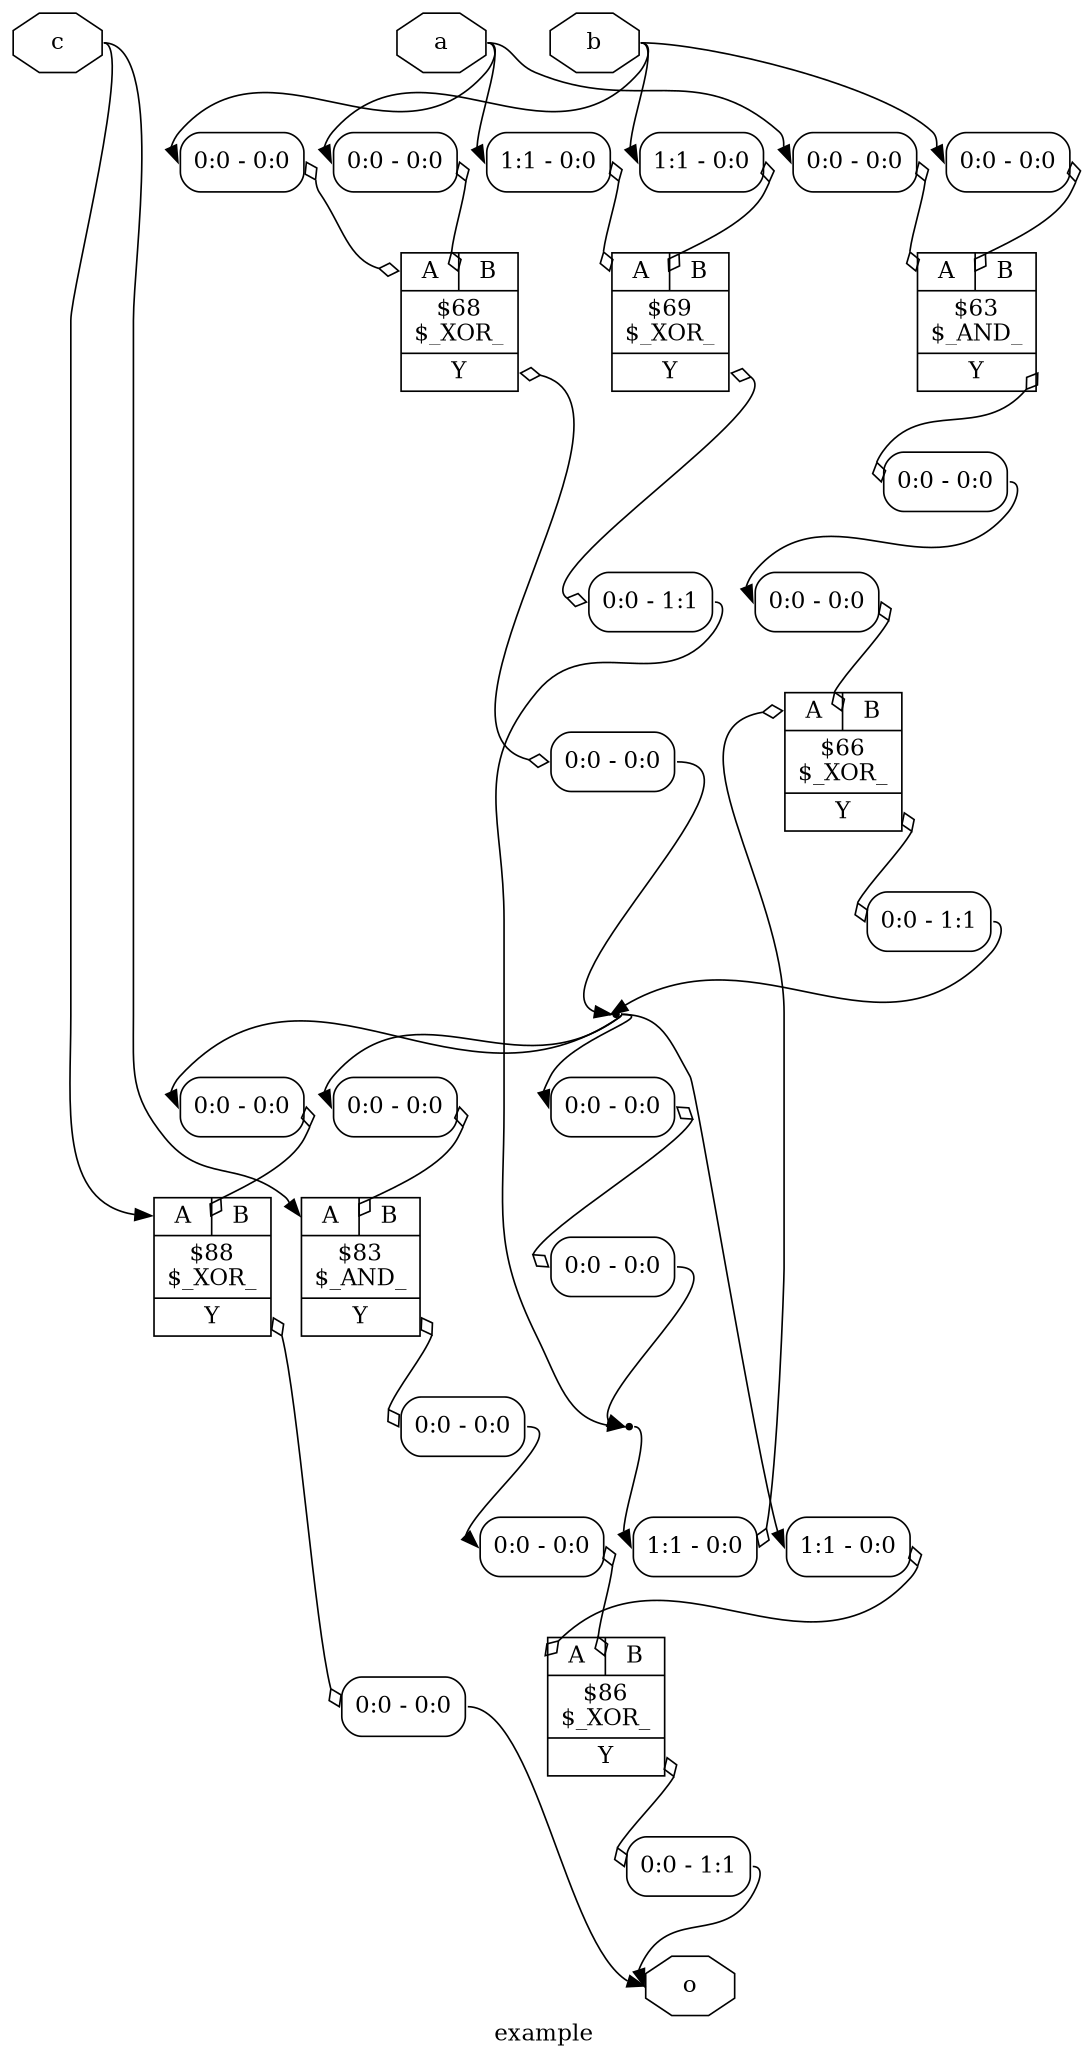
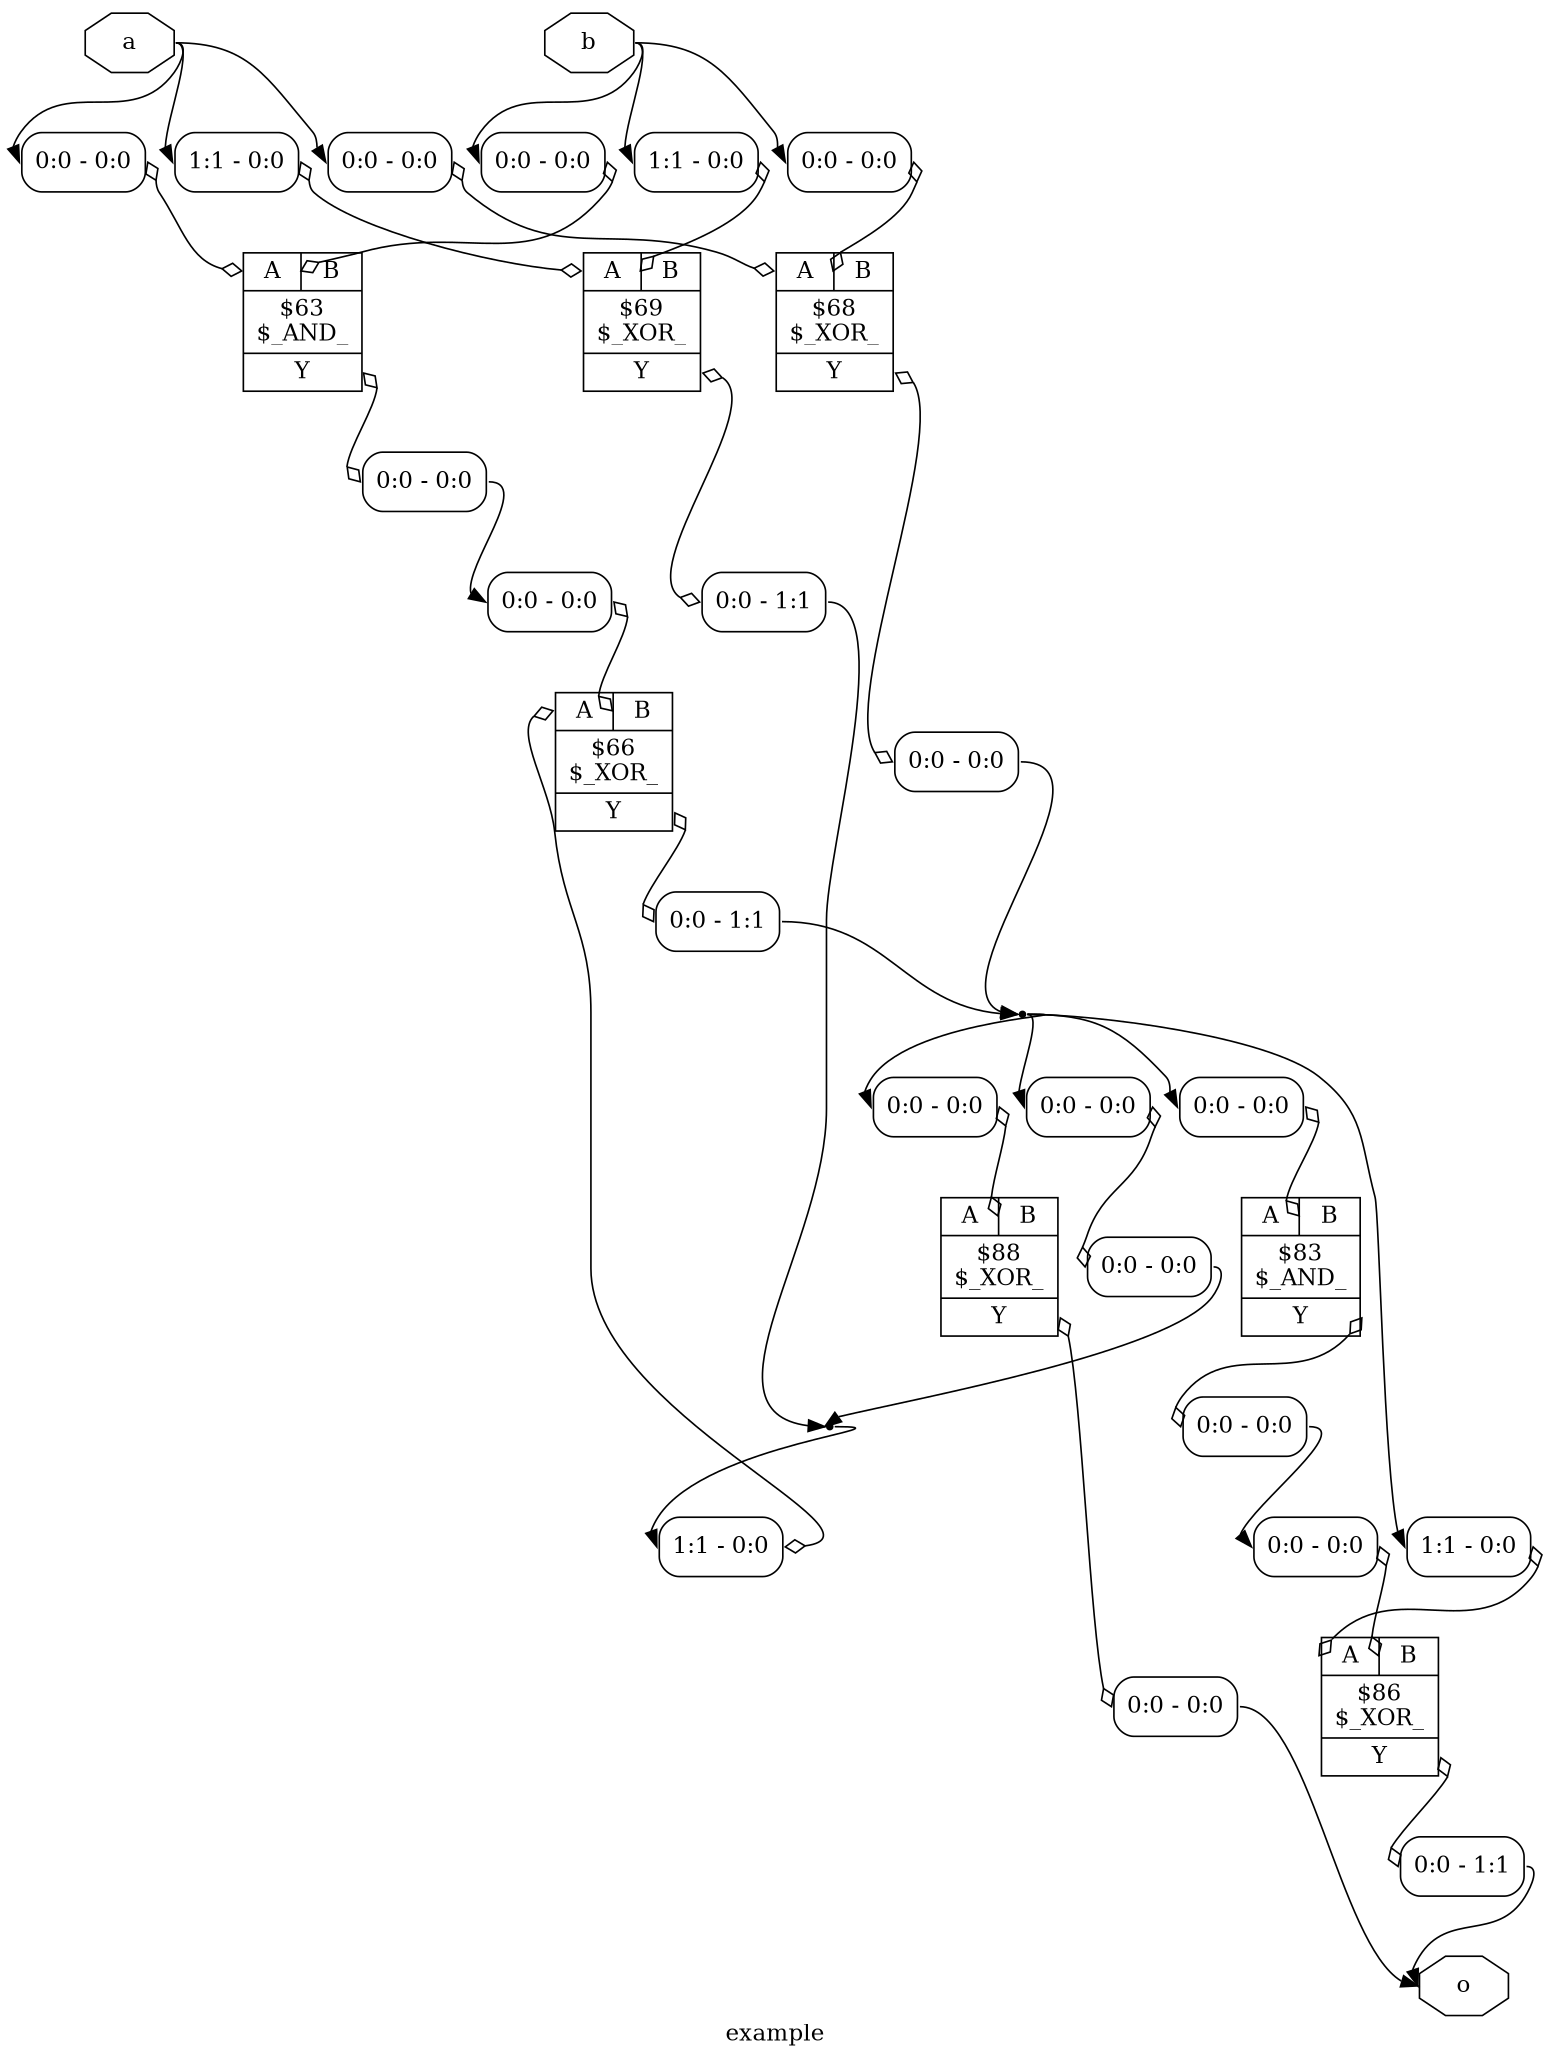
  digraph {
    label=example
    rankdir=TB
    remincross=true
    node [shape=record style=rounded]
    edge [color=black headport=w tailport=e]
    n5 [color=black fontcolor=black label=a shape=octagon style=""]
    n6 [color=black fontcolor=black label=b shape=octagon style=""]
-   n7 [color=black fontcolor=black label=c shape=octagon style=""]
    n8 [color=black fontcolor=black label=o shape=octagon style=""]
    x0 [label="<s0> 0:0 - 0:0 "]
    x6 [label="<s0> 0:0 - 0:0 "]
    x9 [label="<s0> 1:1 - 0:0 "]
    x1 [label="<s0> 0:0 - 0:0 "]
    x7 [label="<s0> 0:0 - 0:0 "]
    x10 [label="<s0> 1:1 - 0:0 "]
    c16 [label="{{<p9> A|<p10> B}|$83\n$_AND_|{<p11> Y}}" style=""]
    c18 [label="{{<p9> A|<p10> B}|$88\n$_XOR_|{<p11> Y}}" style=""]
    c12 [label="{{<p9> A|<p10> B}|$63\n$_AND_|{<p11> Y}}" style=""]
    x2 [label="<s0> 0:0 - 0:0 "]
    x4 [label="<s0> 0:0 - 0:0 "]
    c13 [label="{{<p9> A|<p10> B}|$66\n$_XOR_|{<p11> Y}}" style=""]
    x5 [label="<s0> 0:0 - 1:1 "]
    x3 [label="<s0> 1:1 - 0:0 "]
    n1 [shape=point style=""]
    c14 [label="{{<p9> A|<p10> B}|$68\n$_XOR_|{<p11> Y}}" style=""]
    x8 [label="<s0> 0:0 - 0:0 "]
    c15 [label="{{<p9> A|<p10> B}|$69\n$_XOR_|{<p11> Y}}" style=""]
    x11 [label="<s0> 0:0 - 1:1 "]
    n3 [shape=point style=""]
    x13 [label="<s0> 0:0 - 0:0 "]
    x12 [label="<s0> 0:0 - 0:0 "]
    x15 [label="<s0> 0:0 - 0:0 "]
    c17 [label="{{<p9> A|<p10> B}|$86\n$_XOR_|{<p11> Y}}" style=""]
    x16 [label="<s0> 0:0 - 1:1 "]
    x14 [label="<s0> 1:1 - 0:0 "]
    x18 [label="<s0> 0:0 - 0:0 "]
    x17 [label="<s0> 0:0 - 0:0 "]
    x19 [label="<s0> 0:0 - 0:0 "]
    x20 [label="<s0> 0:0 - 0:0 "]
    subgraph sub_1 {
      rank=source
      n5
      n6
-     n7
    }
    subgraph sub_2 {
      rank=sink
      n8
    }
    n5 -> x0 [headport="s0:w"]
    n5 -> x6 [headport="s0:w"]
    n5 -> x9 [headport="s0:w"]
    n6 -> x1 [headport="s0:w"]
    n6 -> x7 [headport="s0:w"]
    n6 -> x10 [headport="s0:w"]
-   n7 -> c16 [headport="p9:w"]
-   n7 -> c18 [headport="p9:w"]
    x0 -> c12 [arrowhead=odiamond arrowtail=odiamond dir=both headport="p9:w"]
    x6 -> c14 [arrowhead=odiamond arrowtail=odiamond dir=both headport="p9:w"]
    x9 -> c15 [arrowhead=odiamond arrowtail=odiamond dir=both headport="p9:w"]
    x1 -> c12 [arrowhead=odiamond arrowtail=odiamond dir=both headport="p10:w"]
    x7 -> c14 [arrowhead=odiamond arrowtail=odiamond dir=both headport="p10:w"]
    x10 -> c15 [arrowhead=odiamond arrowtail=odiamond dir=both headport="p10:w"]
    c16 -> x13 [arrowhead=odiamond arrowtail=odiamond dir=both tailport="p11:e"]
    c18 -> x18 [arrowhead=odiamond arrowtail=odiamond dir=both tailport="p11:e"]
    c12 -> x2 [arrowhead=odiamond arrowtail=odiamond dir=both tailport="p11:e"]
    x2 -> x4 [headport="s0:w" tailport="s0:e"]
    x4 -> c13 [arrowhead=odiamond arrowtail=odiamond dir=both headport="p10:w"]
    c13 -> x5 [arrowhead=odiamond arrowtail=odiamond dir=both tailport="p11:e"]
    x5 -> n1 [tailport="s0:e"]
    x3 -> c13 [arrowhead=odiamond arrowtail=odiamond dir=both headport="p9:w"]
    n1 -> x12 [headport="s0:w"]
    n1 -> x14 [headport="s0:w"]
    n1 -> x17 [headport="s0:w"]
    n1 -> x19 [headport="s0:w"]
    c14 -> x8 [arrowhead=odiamond arrowtail=odiamond dir=both tailport="p11:e"]
    x8 -> n1 [tailport="s0:e"]
    c15 -> x11 [arrowhead=odiamond arrowtail=odiamond dir=both tailport="p11:e"]
    x11 -> n3 [tailport="s0:e"]
    n3 -> x3 [headport="s0:w"]
    x13 -> x15 [headport="s0:w" tailport="s0:e"]
    x12 -> c16 [arrowhead=odiamond arrowtail=odiamond dir=both headport="p10:w"]
    x15 -> c17 [arrowhead=odiamond arrowtail=odiamond dir=both headport="p10:w"]
    c17 -> x16 [arrowhead=odiamond arrowtail=odiamond dir=both tailport="p11:e"]
    x16 -> n8 [tailport="s0:e"]
    x14 -> c17 [arrowhead=odiamond arrowtail=odiamond dir=both headport="p9:w"]
    x18 -> n8 [tailport="s0:e"]
    x17 -> c18 [arrowhead=odiamond arrowtail=odiamond dir=both headport="p10:w"]
    x19 -> x20 [arrowhead=odiamond arrowtail=odiamond dir=both]
    x20 -> n3 [tailport="s0:e"]
  }
